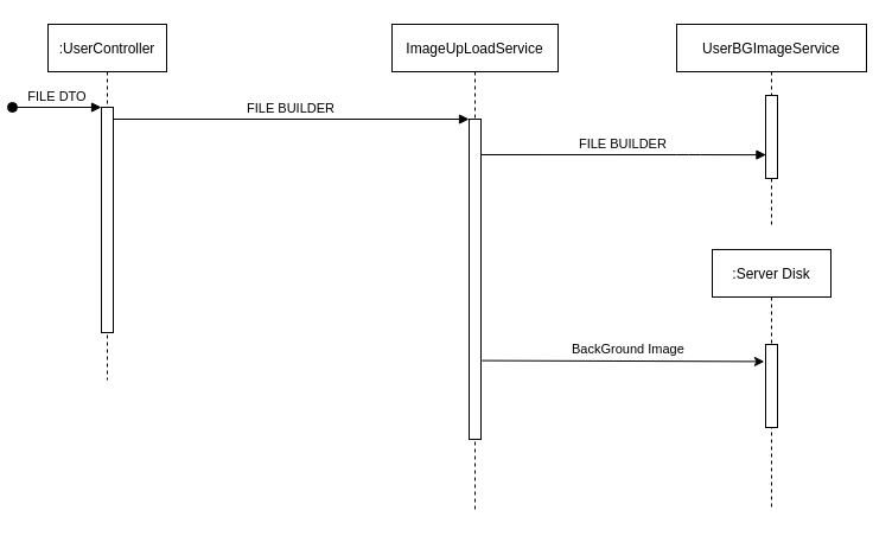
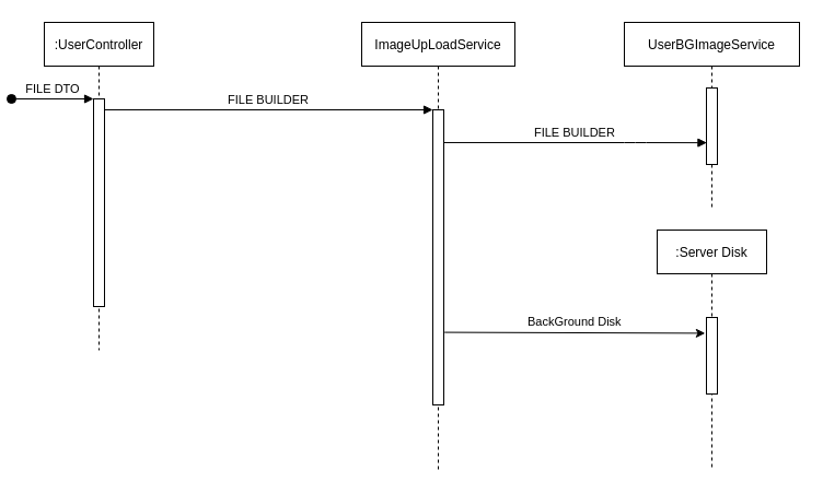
  <mxCell id="0" />
  <mxCell id="1" parent="0" />
  <mxCell id="2" value=":UserController" style="shape=umlLifeline;perimeter=lifelinePerimeter;container=1;collapsible=0;recursiveResize=0;rounded=0;shadow=0;strokeWidth=1;" parent="1" vertex="1"><mxGeometry x="20" y="20" width="100" height="300" as="geometry" /></mxCell>
  <mxCell id="3" value="" style="points=[];perimeter=orthogonalPerimeter;rounded=0;shadow=0;strokeWidth=1;" parent="2" vertex="1"><mxGeometry x="45" y="70" width="10" height="190" as="geometry" /></mxCell>
  <mxCell id="4" value="FILE DTO" style="verticalAlign=bottom;startArrow=oval;endArrow=block;startSize=8;shadow=0;strokeWidth=1;" parent="2" target="3" edge="1"><mxGeometry relative="1" as="geometry"><mxPoint x="-30" y="70" as="sourcePoint" /></mxGeometry></mxCell>
  <mxCell id="5" value="ImageUpLoadService" style="shape=umlLifeline;perimeter=lifelinePerimeter;container=1;collapsible=0;recursiveResize=0;rounded=0;shadow=0;strokeWidth=1;" parent="1" vertex="1"><mxGeometry x="310" y="20" width="140" height="410" as="geometry" /></mxCell>
  <mxCell id="6" value="" style="points=[];perimeter=orthogonalPerimeter;rounded=0;shadow=0;strokeWidth=1;" parent="5" vertex="1"><mxGeometry x="65" y="80" width="10" height="270" as="geometry" /></mxCell>
  <mxCell id="7" value="FILE BUILDER" style="verticalAlign=bottom;endArrow=block;entryX=0;entryY=0;shadow=0;strokeWidth=1;" parent="1" source="3" target="6" edge="1"><mxGeometry relative="1" as="geometry"><mxPoint x="225" y="100" as="sourcePoint" /></mxGeometry></mxCell>
  <mxCell id="8" value="UserBGImageService" style="shape=umlLifeline;perimeter=lifelinePerimeter;container=1;collapsible=0;recursiveResize=0;rounded=0;shadow=0;strokeWidth=1;" vertex="1" parent="1"><mxGeometry x="550" y="20" width="160" height="170" as="geometry" /></mxCell>
  <mxCell id="9" value="" style="points=[];perimeter=orthogonalPerimeter;rounded=0;shadow=0;strokeWidth=1;" vertex="1" parent="8"><mxGeometry x="75" y="60" width="10" height="70" as="geometry" /></mxCell>
  <mxCell id="10" value=":Server Disk" style="shape=umlLifeline;perimeter=lifelinePerimeter;container=1;collapsible=0;recursiveResize=0;rounded=0;shadow=0;strokeWidth=1;" vertex="1" parent="1"><mxGeometry x="580" y="210" width="100" height="220" as="geometry" /></mxCell>
  <mxCell id="11" value="" style="points=[];perimeter=orthogonalPerimeter;rounded=0;shadow=0;strokeWidth=1;" vertex="1" parent="10"><mxGeometry x="45" y="80" width="10" height="70" as="geometry" /></mxCell>
  <mxCell id="12" value="FILE BUILDER" style="verticalAlign=bottom;endArrow=block;shadow=0;strokeWidth=1;entryX=0.041;entryY=0.716;entryDx=0;entryDy=0;entryPerimeter=0;exitX=0.992;exitY=0.111;exitDx=0;exitDy=0;exitPerimeter=0;" edge="1" parent="1" source="6" target="9"><mxGeometry relative="1" as="geometry"><mxPoint x="390" y="130" as="sourcePoint" /><mxPoint x="590" y="130" as="targetPoint" /><Array as="points"><mxPoint x="560" y="130" /></Array></mxGeometry></mxCell>
  <mxCell id="13" value="" style="endArrow=classic;html=1;rounded=0;entryX=-0.114;entryY=0.206;entryDx=0;entryDy=0;entryPerimeter=0;exitX=1.069;exitY=0.754;exitDx=0;exitDy=0;exitPerimeter=0;" edge="1" parent="1" source="6" target="11"><mxGeometry width="50" height="50" relative="1" as="geometry"><mxPoint x="390" y="304" as="sourcePoint" /><mxPoint x="500" y="240" as="targetPoint" /></mxGeometry></mxCell>
- <mxCell id="14" value="&lt;div style=&quot;text-align: center;&quot;&gt;&lt;span style=&quot;font-size: 11px; background-color: rgb(255, 255, 255);&quot;&gt;BackGround Image&lt;/span&gt;&lt;/div&gt;" style="text;whiteSpace=wrap;html=1;" vertex="1" parent="1"><mxGeometry x="460" y="280" width="100" height="30" as="geometry" /></mxCell>
+ <mxCell id="14" value="&lt;div style=&quot;text-align: center;&quot;&gt;&lt;span style=&quot;font-size: 11px; background-color: rgb(255, 255, 255);&quot;&gt;BackGround Disk&lt;/span&gt;&lt;/div&gt;" style="text;whiteSpace=wrap;html=1;" vertex="1" parent="1"><mxGeometry x="460" y="280" width="100" height="30" as="geometry" /></mxCell>
